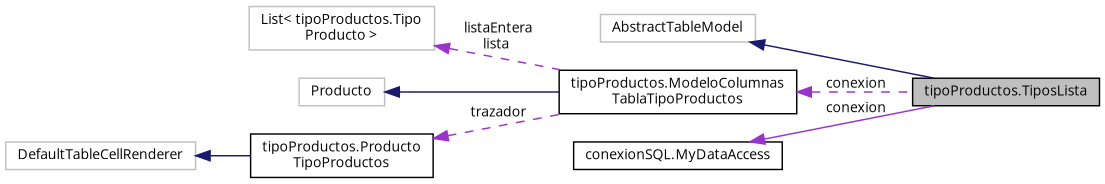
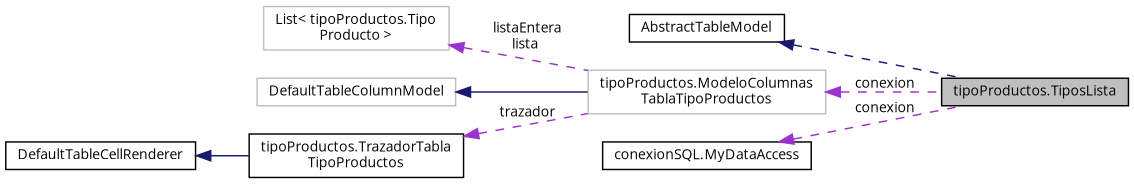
  digraph {
    fontname="Open Sans"
    rankdir=LR
    node [color=black fillcolor=white fontname="Open Sans" fontsize=10 shape=record style=filled]
    edge [color=darkorchid3 dir=back fontname="Open Sans" fontsize=10 labelfontname=Helvetica labelfontsize=10 style=dashed]
    n1 [fillcolor=grey75 fontcolor=black height=0.2 label="tipoProductos.TiposLista" width=0.4]
-   n2 [color=grey75 height=0.2 label=AbstractTableModel width=0.4]
+   n2 [height=0.2 label=AbstractTableModel width=0.4]
    n3 [color=grey75 height=0.2 label="List\< tipoProductos.Tipo\lProducto \>" width=0.4]
-   n4 [height=0.2 label="tipoProductos.ModeloColumnas\lTablaTipoProductos" width=0.4]
+   n4 [color=grey75 height=0.2 label="tipoProductos.ModeloColumnas\lTablaTipoProductos" width=0.4]
    n5 [height=0.2 label="conexionSQL.MyDataAccess" width=0.4]
-   n6 [color=grey75 height=0.2 label=Producto width=0.4]
-   n7 [height=0.2 label="tipoProductos.Producto\lTipoProductos" width=0.4]
-   n8 [color=grey75 height=0.2 label=DefaultTableCellRenderer width=0.4]
-   n2 -> n1 [color=midnightblue style=solid]
+   n6 [color=grey75 height=0.2 label=DefaultTableColumnModel width=0.4]
+   n7 [height=0.2 label="tipoProductos.TrazadorTabla\lTipoProductos" width=0.4]
+   n8 [height=0.2 label=DefaultTableCellRenderer width=0.4]
+   n2 -> n1 [color=midnightblue]
    n3 -> n4 [label=" listaEntera\nlista"]
    n4 -> n1 [label=" conexion"]
-   n5 -> n1 [label=" conexion" style=solid]
+   n5 -> n1 [label=" conexion"]
    n6 -> n4 [color=midnightblue style=solid]
    n7 -> n4 [label=" trazador"]
    n8 -> n7 [color=midnightblue style=solid]
  }
